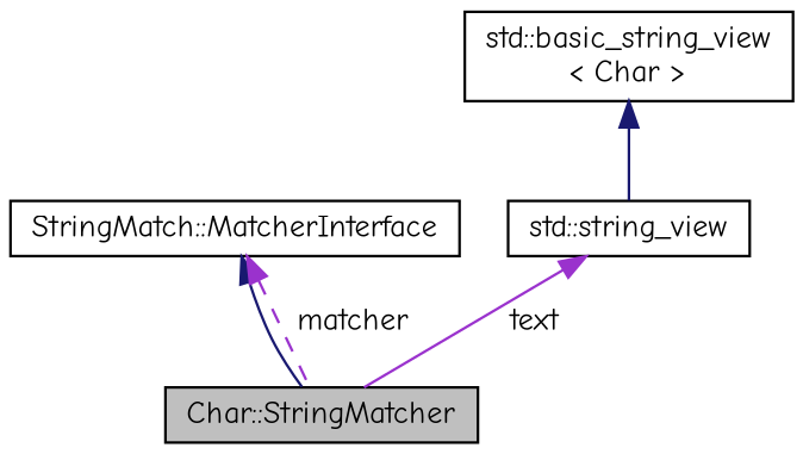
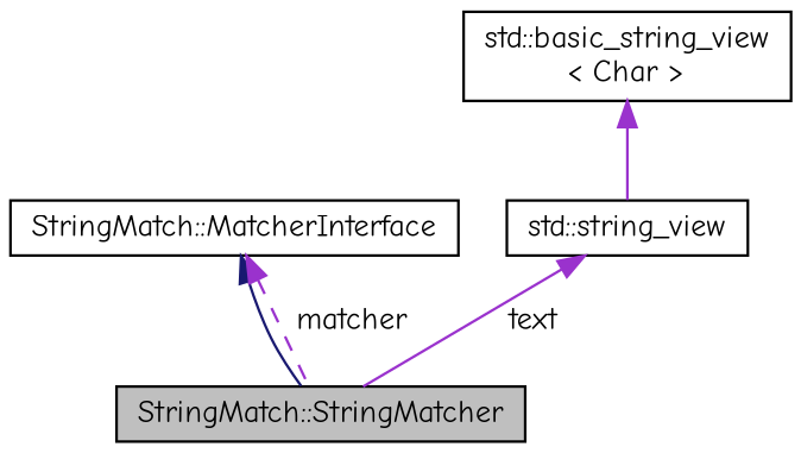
  digraph {
    fontname="Comic Neue"
    node [color=black fillcolor=white fontname="Comic Neue" fontsize=12 shape=record style=filled]
    edge [color=midnightblue dir=back fontname="Comic Neue" fontsize=12 labelfontname=Helvetica labelfontsize=12 style=solid]
-   n1 [fillcolor=grey75 fontcolor=black height=0.2 label="Char::StringMatcher" width=0.4]
+   n1 [fillcolor=grey75 fontcolor=black height=0.2 label="StringMatch::StringMatcher" width=0.4]
    n2 [height=0.2 label="StringMatch::MatcherInterface" width=0.4]
    n3 [height=0.2 label="std::string_view" width=0.4]
    n4 [height=0.2 label="std::basic_string_view\l\< Char \>" width=0.4]
    n2 -> n1
    n2 -> n1 [color=darkorchid3 label=" matcher" style=dashed]
    n3 -> n1 [color=darkorchid3 label=" text"]
-   n4 -> n3
+   n4 -> n3 [color=darkorchid3]
  }
